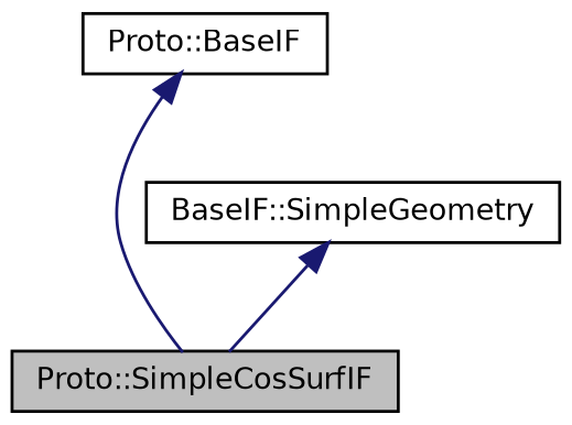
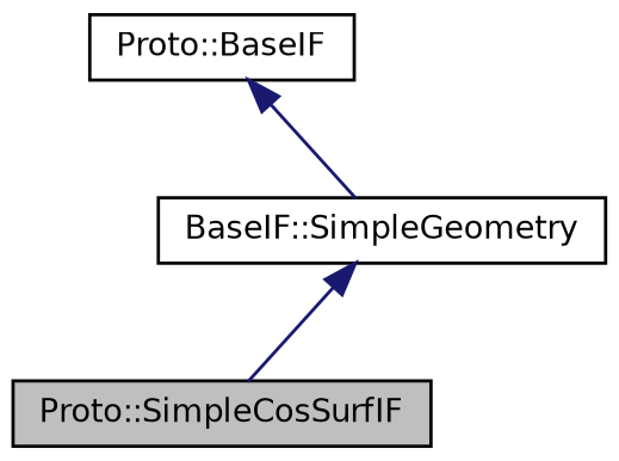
  digraph {
    node [color=black fillcolor=white fontname=Helvetica fontsize=10 shape=record style=filled]
    edge [color=midnightblue dir=back fontname=Helvetica fontsize=10 labelfontname=Helvetica labelfontsize=10 style=solid]
    n1 [fillcolor=grey75 fontcolor=black height=0.2 label="Proto::SimpleCosSurfIF" width=0.4]
    n2 [height=0.2 label="BaseIF::SimpleGeometry" width=0.4]
    n3 [height=0.2 label="Proto::BaseIF" width=0.4]
    n2 -> n1
-   n3 -> n1
+   n3 -> n2
  }
